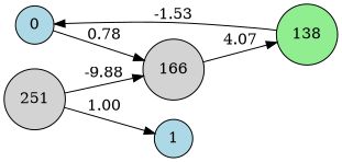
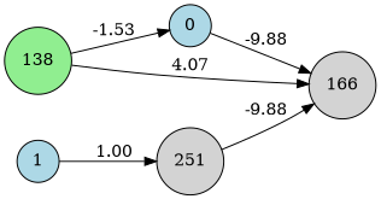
  digraph {
    rankdir=LR
    node [fillcolor=lightblue shape=circle style=filled]
    n1 [label=0]
    n2 [fillcolor=lightgray label=166]
    n3 [fillcolor=lightgreen label=138]
    n4 [label=1]
    n5 [fillcolor=lightgray label=251]
-   n1 -> n2 [label=0.78]
-   n2 -> n3 [label=4.07]
+   n1 -> n2 [label=-9.88]
+   n3 -> n2 [label=4.07]
    n3 -> n1 [label=-1.53]
-   n5 -> n4 [label=1.00]
+   n4 -> n5 [label=1.00]
    n5 -> n2 [label=-9.88]
  }
